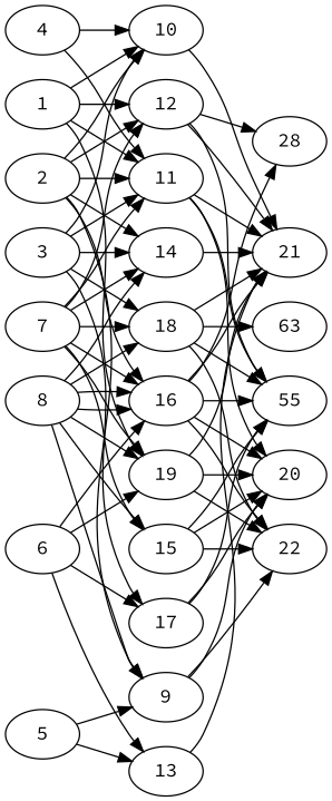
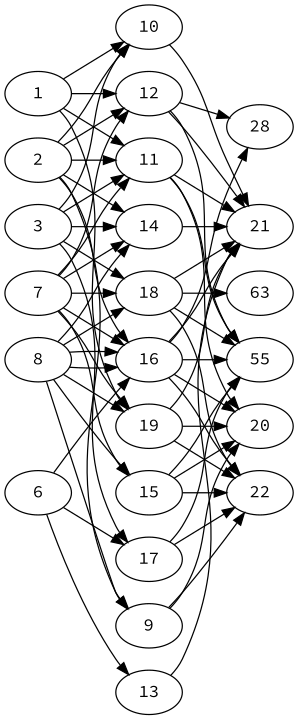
  digraph {
    fontname="Source Code Pro"
    rankdir=LR
    node [alpha=0.05 fontname="Source Code Pro"]
    edge [fontname="Source Code Pro"]
    1 [expect_size=36590592]
    10 [alpha=0.03 expect_size=50800640]
    11 [alpha=0.08 expect_size=30503936]
    12 [alpha=0.19 expect_size=41919488]
    19 [expect_size=6176768]
    21 [alpha=0.18 expect_size=25997312]
    20 [expect_size=18279424]
    n8 [alpha=0.04 expect_size=50140160 label=55]
    n9 [alpha=0.13 expect_size=18051072 label=28]
    22 [alpha=0.03 expect_size=45126656]
    2 [alpha=0.03 expect_size=33333248]
    9 [expect_size=52161536]
    14 [alpha=0.14 expect_size=14793728]
    16 [expect_size=42007552]
    3 [alpha=0.06 expect_size=48997376]
    17 [alpha=0.18 expect_size=5672960]
    18 [alpha=0.15 expect_size=41594880]
    n18 [alpha=0.06 expect_size=42952704 label=63]
-   4 [alpha=0.16 expect_size=12393472]
-   5 [alpha=0.16 expect_size=16359424]
    13 [alpha=0.09 expect_size=48812032]
    6 [expect_size=35418112]
    7 [alpha=0.15 expect_size=50723840]
    15 [alpha=0.14 expect_size=51475456]
    8 [expect_size=9148416]
    1 -> 10
    1 -> 11
    1 -> 12
    1 -> 19
    10 -> 21
    11 -> 21
    11 -> 20
    11 -> n8
    12 -> 21
    12 -> n8
    12 -> n9
    19 -> 21
    19 -> 20
    19 -> 22
    2 -> 10
    2 -> 11
    2 -> 12
    2 -> 9
    2 -> 14
    2 -> 16
    9 -> 20
    9 -> 22
    14 -> 21
    16 -> 21
    16 -> 20
    16 -> n8
    16 -> n9
    16 -> 22
    3 -> 10
    3 -> 11
    3 -> 14
    3 -> 17
    3 -> 18
    17 -> n8
-   17 -> 20
+   17 -> 22
    18 -> 21
    18 -> n8
    18 -> 22
    18 -> n18
-   4 -> 10
-   4 -> 11
-   5 -> 9
-   5 -> 13
    13 -> 21
-   6 -> 19
    6 -> 16
    6 -> 17
    6 -> 13
    7 -> 11
    7 -> 12
    7 -> 19
    7 -> 14
    7 -> 16
    7 -> 18
    7 -> 15
    15 -> 20
    15 -> n8
    15 -> 22
    8 -> 19
    8 -> 9
    8 -> 14
    8 -> 16
    8 -> 16
    8 -> 18
    8 -> 15
  }
